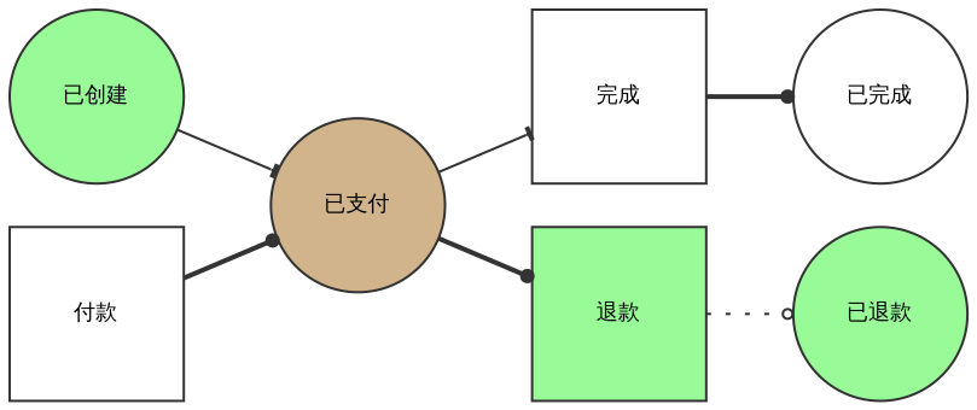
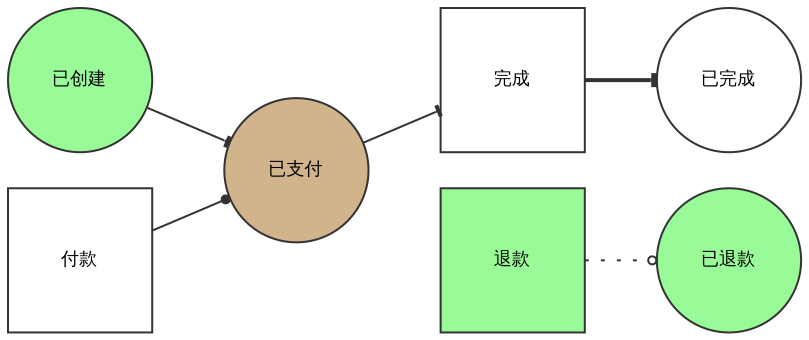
  digraph {
    fontname=Inter
    rankdir=LR
    node [color="#333333" fillcolor=palegreen fixedsize=false fontname=Inter fontsize=9 shape=circle style=filled]
    edge [arrowhead=tee arrowsize=0.5 color="#333333" fontname=Inter fontsize=9 style=solid]
    n1 [label="已创建" width=1]
    n2 [fillcolor=tan label="已支付" width=1]
    n3 [fillcolor=white label="付款" regular=1 shape=box width=1]
    n4 [fillcolor=white label="完成" regular=1 shape=box width=1]
    n5 [label="退款" regular=1 shape=box width=1]
    n6 [fillcolor=white label="已完成" width=1]
    n7 [label="已退款" width=1]
    n1 -> n2
    n2 -> n4
-   n2 -> n5 [arrowhead=dot style=bold]
-   n3 -> n2 [arrowhead=dot style=bold]
-   n4 -> n6 [arrowhead=dot style=bold]
+   n3 -> n2 [arrowhead=dot]
+   n4 -> n6 [style=bold]
    n5 -> n7 [arrowhead=odot style=dotted]
  }
